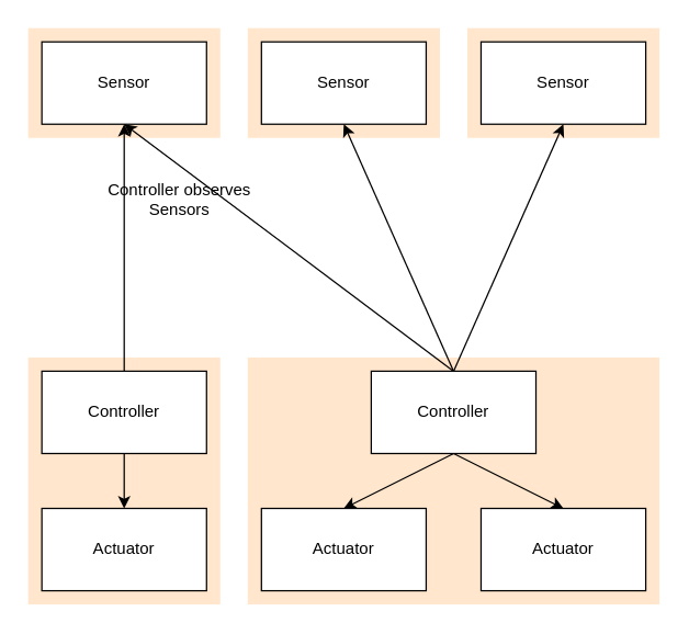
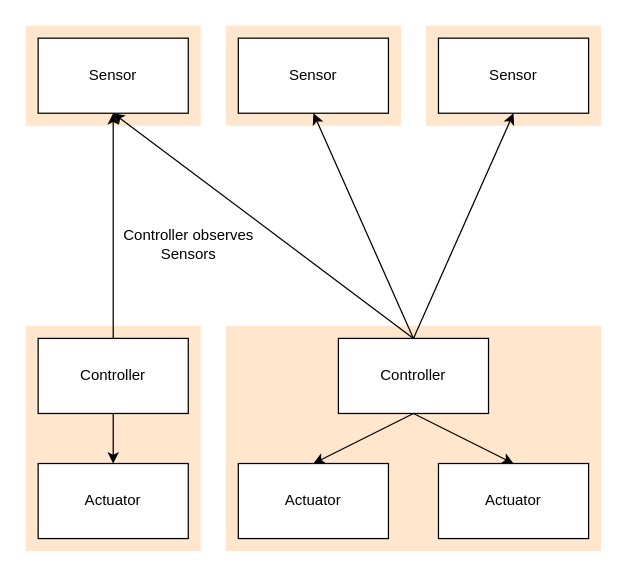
  <mxCell id="0" />
  <mxCell id="1" parent="0" />
  <mxCell id="2" value="" style="rounded=0;whiteSpace=wrap;html=1;fillColor=#ffe6cc;strokeColor=none;" vertex="1" parent="1"><mxGeometry x="340" y="20" width="140" height="80" as="geometry" /></mxCell>
  <mxCell id="3" value="" style="rounded=0;whiteSpace=wrap;html=1;fillColor=#ffe6cc;strokeColor=none;" vertex="1" parent="1"><mxGeometry x="180" y="20" width="140" height="80" as="geometry" /></mxCell>
  <mxCell id="4" value="" style="rounded=0;whiteSpace=wrap;html=1;fillColor=#ffe6cc;strokeColor=none;" vertex="1" parent="1"><mxGeometry x="20" y="20" width="140" height="80" as="geometry" /></mxCell>
  <mxCell id="5" value="" style="rounded=0;whiteSpace=wrap;html=1;fillColor=#ffe6cc;strokeColor=none;" vertex="1" parent="1"><mxGeometry x="180" y="260" width="300" height="180" as="geometry" /></mxCell>
  <mxCell id="6" value="" style="rounded=0;whiteSpace=wrap;html=1;fillColor=#ffe6cc;strokeColor=none;" vertex="1" parent="1"><mxGeometry x="20" y="260" width="140" height="180" as="geometry" /></mxCell>
  <mxCell id="7" value="Sensor" style="rounded=0;whiteSpace=wrap;html=1;" vertex="1" parent="1"><mxGeometry x="30" y="30" width="120" height="60" as="geometry" /></mxCell>
  <mxCell id="8" value="Sensor" style="rounded=0;whiteSpace=wrap;html=1;" vertex="1" parent="1"><mxGeometry x="190" y="30" width="120" height="60" as="geometry" /></mxCell>
  <mxCell id="9" value="Sensor" style="rounded=0;whiteSpace=wrap;html=1;" vertex="1" parent="1"><mxGeometry x="350" y="30" width="120" height="60" as="geometry" /></mxCell>
  <mxCell id="10" style="edgeStyle=orthogonalEdgeStyle;rounded=0;orthogonalLoop=1;jettySize=auto;html=1;exitX=0.5;exitY=0;exitDx=0;exitDy=0;entryX=0.5;entryY=1;entryDx=0;entryDy=0;" edge="1" parent="1" source="12" target="7"><mxGeometry relative="1" as="geometry" /></mxCell>
  <mxCell id="11" style="edgeStyle=orthogonalEdgeStyle;rounded=0;orthogonalLoop=1;jettySize=auto;html=1;exitX=0.5;exitY=1;exitDx=0;exitDy=0;entryX=0.5;entryY=0;entryDx=0;entryDy=0;" edge="1" parent="1" source="12" target="19"><mxGeometry relative="1" as="geometry" /></mxCell>
  <mxCell id="12" value="Controller" style="rounded=0;whiteSpace=wrap;html=1;" vertex="1" parent="1"><mxGeometry x="30" y="270" width="120" height="60" as="geometry" /></mxCell>
  <mxCell id="13" style="rounded=0;orthogonalLoop=1;jettySize=auto;html=1;exitX=0.5;exitY=1;exitDx=0;exitDy=0;entryX=0.5;entryY=0;entryDx=0;entryDy=0;" edge="1" parent="1" source="18" target="20"><mxGeometry relative="1" as="geometry" /></mxCell>
  <mxCell id="14" style="edgeStyle=none;rounded=0;orthogonalLoop=1;jettySize=auto;html=1;exitX=0.5;exitY=1;exitDx=0;exitDy=0;entryX=0.5;entryY=0;entryDx=0;entryDy=0;" edge="1" parent="1" source="18" target="21"><mxGeometry relative="1" as="geometry"><mxPoint x="410" y="350" as="targetPoint" /></mxGeometry></mxCell>
  <mxCell id="15" style="edgeStyle=none;rounded=0;orthogonalLoop=1;jettySize=auto;html=1;exitX=0.5;exitY=0;exitDx=0;exitDy=0;" edge="1" parent="1" source="18"><mxGeometry relative="1" as="geometry"><mxPoint x="90" y="90" as="targetPoint" /></mxGeometry></mxCell>
  <mxCell id="16" style="edgeStyle=none;rounded=0;orthogonalLoop=1;jettySize=auto;html=1;exitX=0.5;exitY=0;exitDx=0;exitDy=0;entryX=0.5;entryY=1;entryDx=0;entryDy=0;" edge="1" parent="1" source="18" target="8"><mxGeometry relative="1" as="geometry" /></mxCell>
  <mxCell id="17" style="edgeStyle=none;rounded=0;orthogonalLoop=1;jettySize=auto;html=1;exitX=0.5;exitY=0;exitDx=0;exitDy=0;entryX=0.5;entryY=1;entryDx=0;entryDy=0;" edge="1" parent="1" source="18" target="9"><mxGeometry relative="1" as="geometry" /></mxCell>
  <mxCell id="18" value="Controller" style="rounded=0;whiteSpace=wrap;html=1;" vertex="1" parent="1"><mxGeometry x="270" y="270" width="120" height="60" as="geometry" /></mxCell>
  <mxCell id="19" value="Actuator" style="rounded=0;whiteSpace=wrap;html=1;" vertex="1" parent="1"><mxGeometry x="30" y="370" width="120" height="60" as="geometry" /></mxCell>
  <mxCell id="20" value="Actuator" style="rounded=0;whiteSpace=wrap;html=1;" vertex="1" parent="1"><mxGeometry x="190" y="370" width="120" height="60" as="geometry" /></mxCell>
  <mxCell id="21" value="Actuator" style="rounded=0;whiteSpace=wrap;html=1;" vertex="1" parent="1"><mxGeometry x="350" y="370" width="120" height="60" as="geometry" /></mxCell>
- <mxCell id="22" value="&lt;div&gt;Controller observes&lt;/div&gt;&lt;div&gt;Sensors&lt;/div&gt;" style="text;html=1;align=center;verticalAlign=middle;resizable=0;points=[];autosize=1;" vertex="1" parent="1"><mxGeometry x="70" y="130" width="120" height="30" as="geometry" /></mxCell>
+ <mxCell id="22" value="&lt;div&gt;Controller observes&lt;/div&gt;&lt;div&gt;Sensors&lt;/div&gt;" style="text;html=1;align=center;verticalAlign=middle;resizable=0;points=[];autosize=1;" vertex="1" parent="1"><mxGeometry x="90" y="180" width="120" height="30" as="geometry" /></mxCell>
